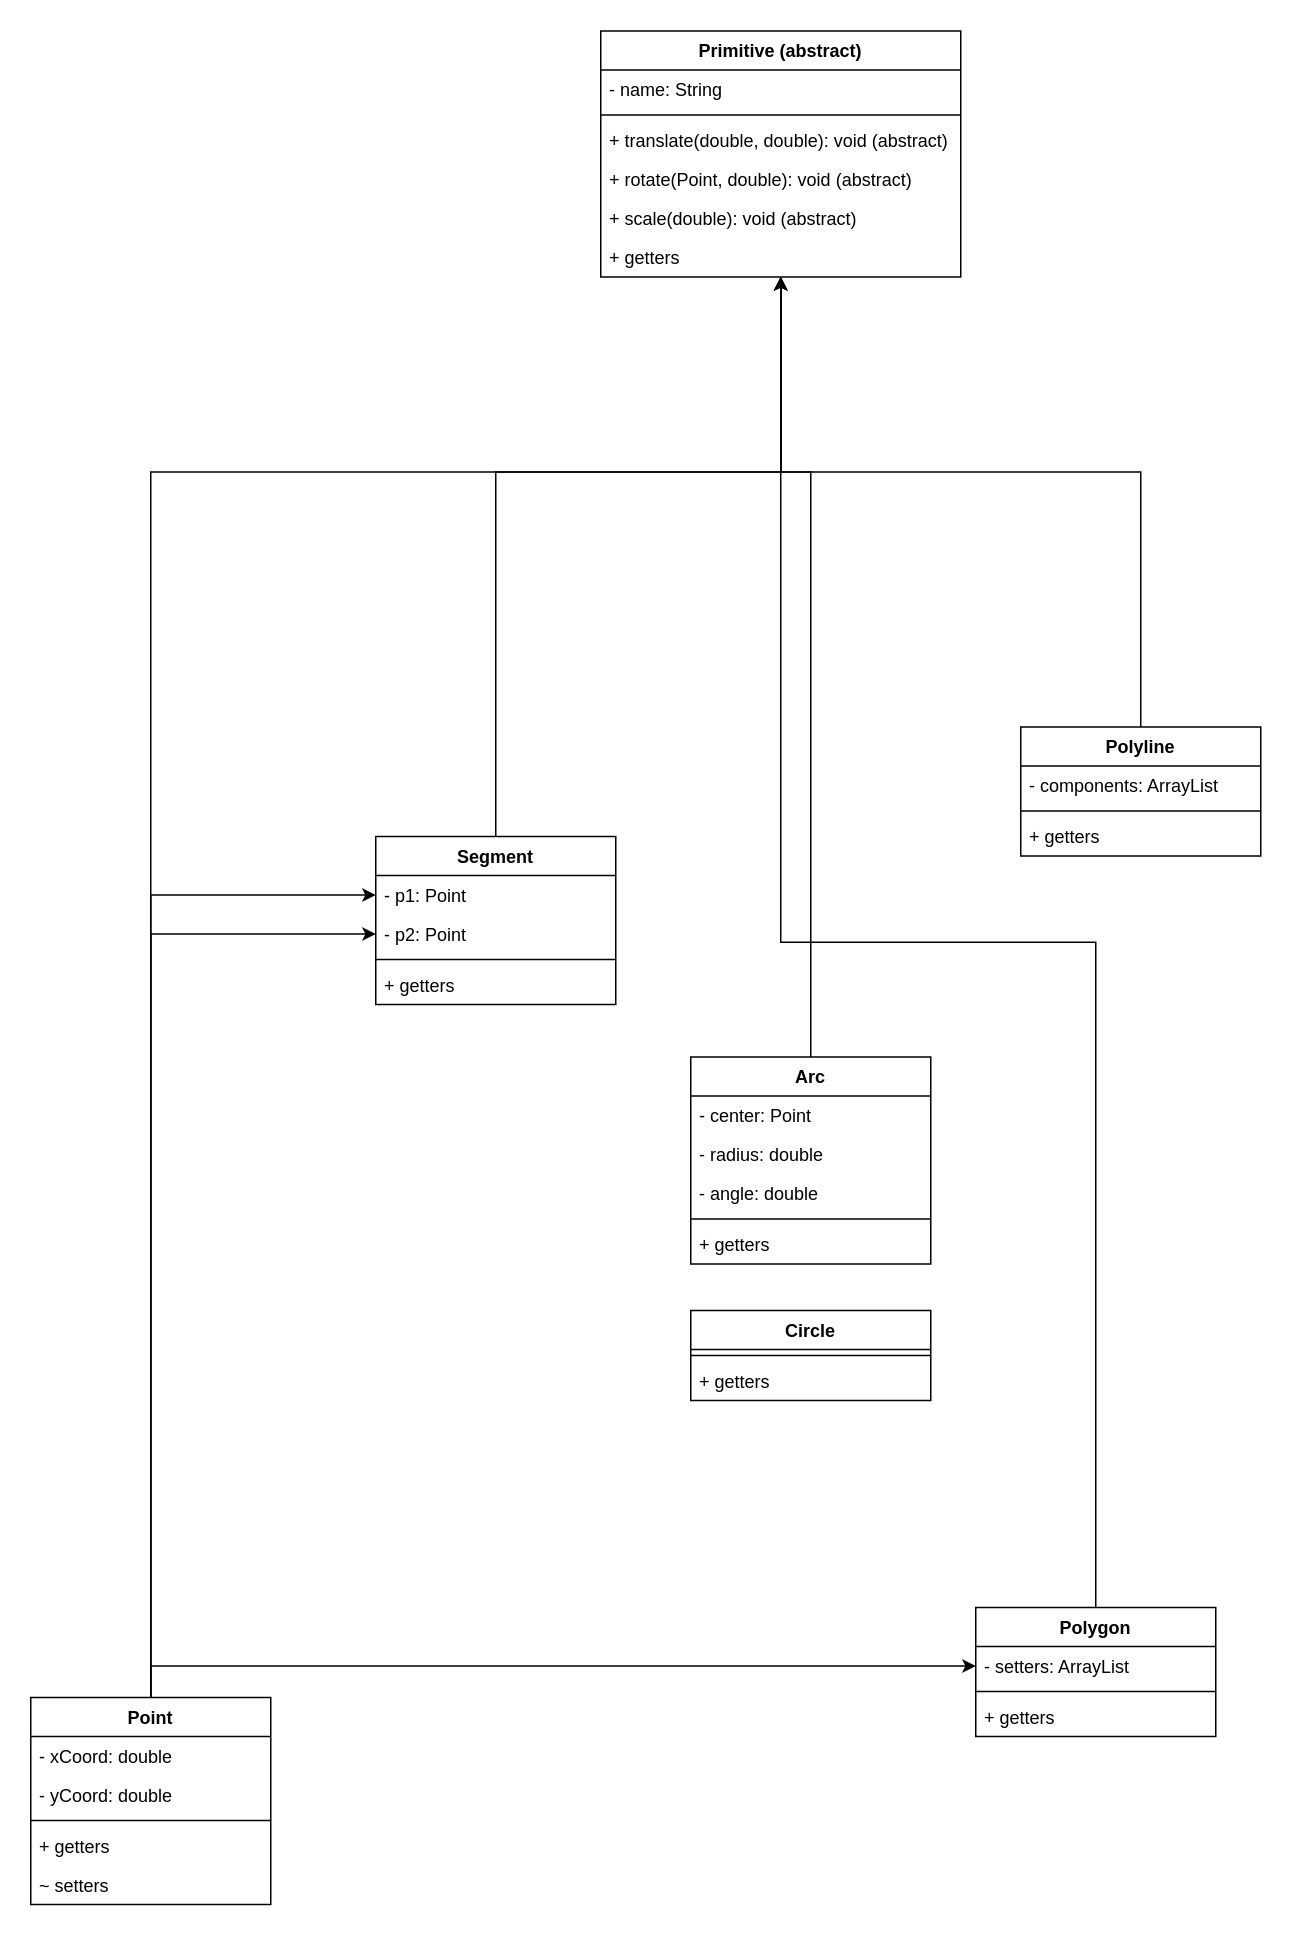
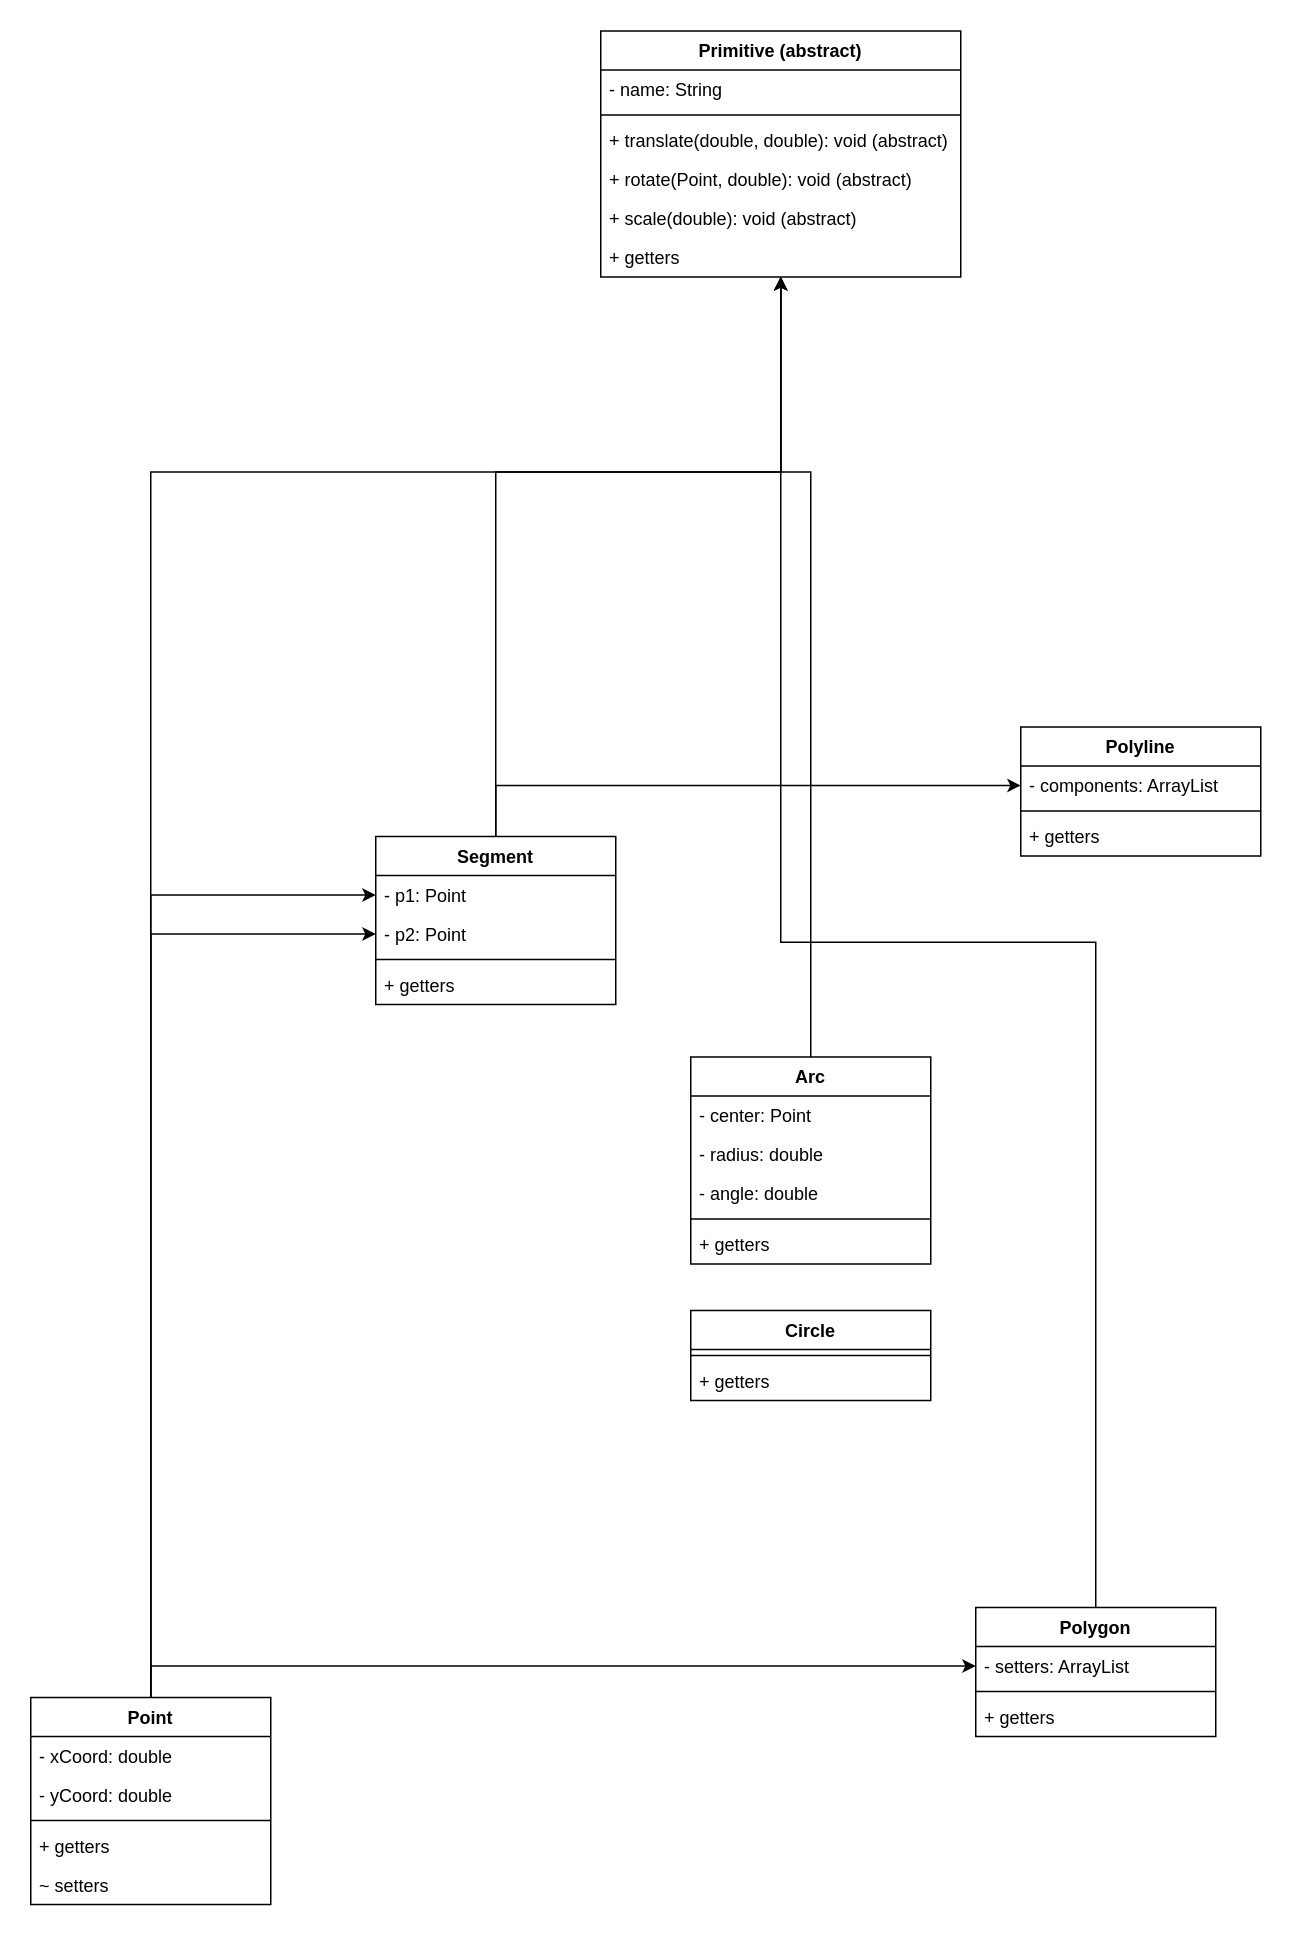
  <mxCell id="0" />
  <mxCell id="1" parent="0" />
  <mxCell value="Primitive (abstract)" id="2" parent="1" vertex="1" style="swimlane;fontStyle=1;align=center;verticalAlign=top;childLayout=stackLayout;horizontal=1;startSize=26;horizontalStack=0;resizeParent=1;resizeParentMax=0;resizeLast=0;collapsible=1;marginBottom=0;"><mxGeometry as="geometry" height="164" width="240" x="400" y="20" /></mxCell>
  <mxCell value="- name: String" id="3" parent="2" vertex="1" style="text;strokeColor=none;fillColor=none;align=left;verticalAlign=top;spacingLeft=4;spacingRight=4;overflow=hidden;rotatable=0;points=[[0,0.5],[1,0.5]];portConstraint=eastwest;"><mxGeometry as="geometry" height="26" width="240" y="26" /></mxCell>
  <mxCell value="" id="4" parent="2" vertex="1" style="line;strokeWidth=1;fillColor=none;align=left;verticalAlign=middle;spacingTop=-1;spacingLeft=3;spacingRight=3;rotatable=0;labelPosition=right;points=[];portConstraint=eastwest;"><mxGeometry as="geometry" height="8" width="240" y="52" /></mxCell>
  <mxCell value="+ translate(double, double): void (abstract)" id="5" parent="2" vertex="1" style="text;strokeColor=none;fillColor=none;align=left;verticalAlign=top;spacingLeft=4;spacingRight=4;overflow=hidden;rotatable=0;points=[[0,0.5],[1,0.5]];portConstraint=eastwest;"><mxGeometry as="geometry" height="26" width="240" y="60" /></mxCell>
  <mxCell value="+ rotate(Point, double): void (abstract)" id="6" parent="2" vertex="1" style="text;strokeColor=none;fillColor=none;align=left;verticalAlign=top;spacingLeft=4;spacingRight=4;overflow=hidden;rotatable=0;points=[[0,0.5],[1,0.5]];portConstraint=eastwest;"><mxGeometry as="geometry" height="26" width="240" y="86" /></mxCell>
  <mxCell value="+ scale(double): void (abstract)" id="7" parent="2" vertex="1" style="text;strokeColor=none;fillColor=none;align=left;verticalAlign=top;spacingLeft=4;spacingRight=4;overflow=hidden;rotatable=0;points=[[0,0.5],[1,0.5]];portConstraint=eastwest;"><mxGeometry as="geometry" height="26" width="240" y="112" /></mxCell>
  <mxCell value="+ getters" id="8" parent="2" vertex="1" style="text;strokeColor=none;fillColor=none;align=left;verticalAlign=top;spacingLeft=4;spacingRight=4;overflow=hidden;rotatable=0;points=[[0,0.5],[1,0.5]];portConstraint=eastwest;"><mxGeometry as="geometry" height="26" width="240" y="138" /></mxCell>
  <mxCell source="13" id="9" parent="1" style="edgeStyle=orthogonalEdgeStyle;rounded=0;orthogonalLoop=1;jettySize=auto;html=1;exitX=0.5;exitY=0;exitDx=0;exitDy=0;" target="2" edge="1"><mxGeometry as="geometry" relative="1"><Array as="points"><mxPoint x="100" y="314" /><mxPoint x="520" y="314" /></Array></mxGeometry></mxCell>
  <mxCell source="13" id="10" parent="1" style="edgeStyle=orthogonalEdgeStyle;rounded=0;orthogonalLoop=1;jettySize=auto;html=1;exitX=0.5;exitY=0;exitDx=0;exitDy=0;entryX=0;entryY=0.5;entryDx=0;entryDy=0;" target="22" edge="1"><mxGeometry as="geometry" relative="1" /></mxCell>
  <mxCell source="13" id="11" parent="1" style="edgeStyle=orthogonalEdgeStyle;rounded=0;orthogonalLoop=1;jettySize=auto;html=1;exitX=0.5;exitY=0;exitDx=0;exitDy=0;" target="23" edge="1"><mxGeometry as="geometry" relative="1" /></mxCell>
  <mxCell source="13" id="12" parent="1" style="edgeStyle=orthogonalEdgeStyle;rounded=0;orthogonalLoop=1;jettySize=auto;html=1;exitX=0.5;exitY=0;exitDx=0;exitDy=0;entryX=0;entryY=0.5;entryDx=0;entryDy=0;" target="43" edge="1"><mxGeometry as="geometry" relative="1"><Array as="points"><mxPoint x="100" y="1110" /></Array></mxGeometry></mxCell>
  <mxCell value="Point" id="13" parent="1" vertex="1" style="swimlane;fontStyle=1;align=center;verticalAlign=top;childLayout=stackLayout;horizontal=1;startSize=26;horizontalStack=0;resizeParent=1;resizeParentMax=0;resizeLast=0;collapsible=1;marginBottom=0;"><mxGeometry as="geometry" height="138" width="160" y="1131" x="20" /></mxCell>
  <mxCell value="- xCoord: double" id="14" parent="13" vertex="1" style="text;strokeColor=none;fillColor=none;align=left;verticalAlign=top;spacingLeft=4;spacingRight=4;overflow=hidden;rotatable=0;points=[[0,0.5],[1,0.5]];portConstraint=eastwest;"><mxGeometry as="geometry" height="26" width="160" y="26" /></mxCell>
  <mxCell value="- yCoord: double" id="15" parent="13" vertex="1" style="text;strokeColor=none;fillColor=none;align=left;verticalAlign=top;spacingLeft=4;spacingRight=4;overflow=hidden;rotatable=0;points=[[0,0.5],[1,0.5]];portConstraint=eastwest;"><mxGeometry as="geometry" height="26" width="160" y="52" /></mxCell>
  <mxCell value="" id="16" parent="13" vertex="1" style="line;strokeWidth=1;fillColor=none;align=left;verticalAlign=middle;spacingTop=-1;spacingLeft=3;spacingRight=3;rotatable=0;labelPosition=right;points=[];portConstraint=eastwest;"><mxGeometry as="geometry" height="8" width="160" y="78" /></mxCell>
  <mxCell value="+ getters" id="17" parent="13" vertex="1" style="text;strokeColor=none;fillColor=none;align=left;verticalAlign=top;spacingLeft=4;spacingRight=4;overflow=hidden;rotatable=0;points=[[0,0.5],[1,0.5]];portConstraint=eastwest;"><mxGeometry as="geometry" height="26" width="160" y="86" /></mxCell>
  <mxCell value="~ setters" id="18" parent="13" vertex="1" style="text;strokeColor=none;fillColor=none;align=left;verticalAlign=top;spacingLeft=4;spacingRight=4;overflow=hidden;rotatable=0;points=[[0,0.5],[1,0.5]];portConstraint=eastwest;"><mxGeometry as="geometry" height="26" width="160" y="112" /></mxCell>
  <mxCell source="21" id="19" parent="1" style="edgeStyle=orthogonalEdgeStyle;rounded=0;orthogonalLoop=1;jettySize=auto;html=1;exitX=0.5;exitY=0;exitDx=0;exitDy=0;" target="2" edge="1"><mxGeometry as="geometry" relative="1"><Array as="points"><mxPoint x="330" y="314" /><mxPoint x="520" y="314" /></Array></mxGeometry></mxCell>
+ <mxCell source="21" id="20" parent="1" style="edgeStyle=orthogonalEdgeStyle;rounded=0;orthogonalLoop=1;jettySize=auto;html=1;exitX=0.5;exitY=0;exitDx=0;exitDy=0;" target="28" edge="1"><mxGeometry as="geometry" relative="1" /></mxCell>
  <mxCell value="Segment" id="21" parent="1" vertex="1" style="swimlane;fontStyle=1;align=center;verticalAlign=top;childLayout=stackLayout;horizontal=1;startSize=26;horizontalStack=0;resizeParent=1;resizeParentMax=0;resizeLast=0;collapsible=1;marginBottom=0;"><mxGeometry as="geometry" height="112" width="160" x="250" y="557" /></mxCell>
  <mxCell value="- p1: Point" id="22" parent="21" vertex="1" style="text;strokeColor=none;fillColor=none;align=left;verticalAlign=top;spacingLeft=4;spacingRight=4;overflow=hidden;rotatable=0;points=[[0,0.5],[1,0.5]];portConstraint=eastwest;"><mxGeometry as="geometry" height="26" width="160" y="26" /></mxCell>
  <mxCell value="- p2: Point" id="23" parent="21" vertex="1" style="text;strokeColor=none;fillColor=none;align=left;verticalAlign=top;spacingLeft=4;spacingRight=4;overflow=hidden;rotatable=0;points=[[0,0.5],[1,0.5]];portConstraint=eastwest;"><mxGeometry as="geometry" height="26" width="160" y="52" /></mxCell>
  <mxCell value="" id="24" parent="21" vertex="1" style="line;strokeWidth=1;fillColor=none;align=left;verticalAlign=middle;spacingTop=-1;spacingLeft=3;spacingRight=3;rotatable=0;labelPosition=right;points=[];portConstraint=eastwest;"><mxGeometry as="geometry" height="8" width="160" y="78" /></mxCell>
  <mxCell value="+ getters" id="25" parent="21" vertex="1" style="text;strokeColor=none;fillColor=none;align=left;verticalAlign=top;spacingLeft=4;spacingRight=4;overflow=hidden;rotatable=0;points=[[0,0.5],[1,0.5]];portConstraint=eastwest;"><mxGeometry as="geometry" height="26" width="160" y="86" /></mxCell>
- <mxCell source="27" id="26" parent="1" style="edgeStyle=orthogonalEdgeStyle;rounded=0;orthogonalLoop=1;jettySize=auto;html=1;exitX=0.5;exitY=0;exitDx=0;exitDy=0;" target="2" edge="1"><mxGeometry as="geometry" relative="1"><Array as="points"><mxPoint x="760" y="314" /><mxPoint x="520" y="314" /></Array></mxGeometry></mxCell>
  <mxCell value="Polyline" id="27" parent="1" vertex="1" style="swimlane;fontStyle=1;align=center;verticalAlign=top;childLayout=stackLayout;horizontal=1;startSize=26;horizontalStack=0;resizeParent=1;resizeParentMax=0;resizeLast=0;collapsible=1;marginBottom=0;"><mxGeometry as="geometry" height="86" width="160" x="680" y="484" /></mxCell>
  <mxCell value="- components: ArrayList" id="28" parent="27" vertex="1" style="text;strokeColor=none;fillColor=none;align=left;verticalAlign=top;spacingLeft=4;spacingRight=4;overflow=hidden;rotatable=0;points=[[0,0.5],[1,0.5]];portConstraint=eastwest;"><mxGeometry as="geometry" height="26" width="160" y="26" /></mxCell>
  <mxCell value="" id="29" parent="27" vertex="1" style="line;strokeWidth=1;fillColor=none;align=left;verticalAlign=middle;spacingTop=-1;spacingLeft=3;spacingRight=3;rotatable=0;labelPosition=right;points=[];portConstraint=eastwest;"><mxGeometry as="geometry" height="8" width="160" y="52" /></mxCell>
  <mxCell value="+ getters" id="30" parent="27" vertex="1" style="text;strokeColor=none;fillColor=none;align=left;verticalAlign=top;spacingLeft=4;spacingRight=4;overflow=hidden;rotatable=0;points=[[0,0.5],[1,0.5]];portConstraint=eastwest;"><mxGeometry as="geometry" height="26" width="160" y="60" /></mxCell>
  <mxCell source="32" id="31" parent="1" style="edgeStyle=orthogonalEdgeStyle;rounded=0;orthogonalLoop=1;jettySize=auto;html=1;exitX=0.5;exitY=0;exitDx=0;exitDy=0;" target="2" edge="1"><mxGeometry as="geometry" relative="1"><Array as="points"><mxPoint x="540" y="314" /><mxPoint x="520" y="314" /></Array></mxGeometry></mxCell>
  <mxCell value="Arc" id="32" parent="1" vertex="1" style="swimlane;fontStyle=1;align=center;verticalAlign=top;childLayout=stackLayout;horizontal=1;startSize=26;horizontalStack=0;resizeParent=1;resizeParentMax=0;resizeLast=0;collapsible=1;marginBottom=0;"><mxGeometry as="geometry" height="138" width="160" x="460" y="704" /></mxCell>
  <mxCell value="- center: Point" id="33" parent="32" vertex="1" style="text;strokeColor=none;fillColor=none;align=left;verticalAlign=top;spacingLeft=4;spacingRight=4;overflow=hidden;rotatable=0;points=[[0,0.5],[1,0.5]];portConstraint=eastwest;"><mxGeometry as="geometry" height="26" width="160" y="26" /></mxCell>
  <mxCell value="- radius: double" id="34" parent="32" vertex="1" style="text;strokeColor=none;fillColor=none;align=left;verticalAlign=top;spacingLeft=4;spacingRight=4;overflow=hidden;rotatable=0;points=[[0,0.5],[1,0.5]];portConstraint=eastwest;"><mxGeometry as="geometry" height="26" width="160" y="52" /></mxCell>
  <mxCell value="- angle: double" id="35" parent="32" vertex="1" style="text;strokeColor=none;fillColor=none;align=left;verticalAlign=top;spacingLeft=4;spacingRight=4;overflow=hidden;rotatable=0;points=[[0,0.5],[1,0.5]];portConstraint=eastwest;"><mxGeometry as="geometry" height="26" width="160" y="78" /></mxCell>
  <mxCell value="" id="36" parent="32" vertex="1" style="line;strokeWidth=1;fillColor=none;align=left;verticalAlign=middle;spacingTop=-1;spacingLeft=3;spacingRight=3;rotatable=0;labelPosition=right;points=[];portConstraint=eastwest;"><mxGeometry as="geometry" height="8" width="160" y="104" /></mxCell>
  <mxCell value="+ getters" id="37" parent="32" vertex="1" style="text;strokeColor=none;fillColor=none;align=left;verticalAlign=top;spacingLeft=4;spacingRight=4;overflow=hidden;rotatable=0;points=[[0,0.5],[1,0.5]];portConstraint=eastwest;"><mxGeometry as="geometry" height="26" width="160" y="112" /></mxCell>
  <mxCell value="Circle" id="38" parent="1" vertex="1" style="swimlane;fontStyle=1;align=center;verticalAlign=top;childLayout=stackLayout;horizontal=1;startSize=26;horizontalStack=0;resizeParent=1;resizeParentMax=0;resizeLast=0;collapsible=1;marginBottom=0;"><mxGeometry as="geometry" height="60" width="160" x="460" y="873" /></mxCell>
  <mxCell value="" id="39" parent="38" vertex="1" style="line;strokeWidth=1;fillColor=none;align=left;verticalAlign=middle;spacingTop=-1;spacingLeft=3;spacingRight=3;rotatable=0;labelPosition=right;points=[];portConstraint=eastwest;"><mxGeometry as="geometry" height="8" width="160" y="26" /></mxCell>
  <mxCell value="+ getters" id="40" parent="38" vertex="1" style="text;strokeColor=none;fillColor=none;align=left;verticalAlign=top;spacingLeft=4;spacingRight=4;overflow=hidden;rotatable=0;points=[[0,0.5],[1,0.5]];portConstraint=eastwest;"><mxGeometry as="geometry" height="26" width="160" y="34" /></mxCell>
  <mxCell source="42" id="41" parent="1" style="edgeStyle=orthogonalEdgeStyle;rounded=0;orthogonalLoop=1;jettySize=auto;html=1;exitX=0.5;exitY=0;exitDx=0;exitDy=0;" target="2" edge="1"><mxGeometry as="geometry" relative="1" /></mxCell>
  <mxCell value="Polygon" id="42" parent="1" vertex="1" style="swimlane;fontStyle=1;align=center;verticalAlign=top;childLayout=stackLayout;horizontal=1;startSize=26;horizontalStack=0;resizeParent=1;resizeParentMax=0;resizeLast=0;collapsible=1;marginBottom=0;"><mxGeometry as="geometry" height="86" width="160" x="650" y="1071" /></mxCell>
  <mxCell value="- setters: ArrayList" id="43" parent="42" vertex="1" style="text;strokeColor=none;fillColor=none;align=left;verticalAlign=top;spacingLeft=4;spacingRight=4;overflow=hidden;rotatable=0;points=[[0,0.5],[1,0.5]];portConstraint=eastwest;"><mxGeometry as="geometry" height="26" width="160" y="26" /></mxCell>
  <mxCell value="" id="44" parent="42" vertex="1" style="line;strokeWidth=1;fillColor=none;align=left;verticalAlign=middle;spacingTop=-1;spacingLeft=3;spacingRight=3;rotatable=0;labelPosition=right;points=[];portConstraint=eastwest;"><mxGeometry as="geometry" height="8" width="160" y="52" /></mxCell>
  <mxCell value="+ getters" id="45" parent="42" vertex="1" style="text;strokeColor=none;fillColor=none;align=left;verticalAlign=top;spacingLeft=4;spacingRight=4;overflow=hidden;rotatable=0;points=[[0,0.5],[1,0.5]];portConstraint=eastwest;"><mxGeometry as="geometry" height="26" width="160" y="60" /></mxCell>
